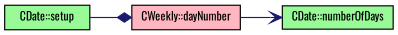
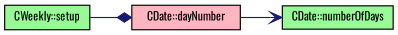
  digraph {
    fontname=Oswald
    rankdir=LR
    node [color=black fillcolor=palegreen fontname=Oswald fontsize=10 shape=record style=filled]
    edge [color=midnightblue fontname=Oswald fontsize=10 labelfontname=Helvetica labelfontsize=10 style=solid]
-   n1 [fontcolor=black height=0.2 label="CDate::setup" width=0.4]
-   n2 [fillcolor=lightpink height=0.2 label="CWeekly::dayNumber" width=0.4]
+   n1 [fontcolor=black height=0.2 label="CWeekly::setup" width=0.4]
+   n2 [fillcolor=lightpink height=0.2 label="CDate::dayNumber" width=0.4]
    n3 [height=0.2 label="CDate::numberOfDays" width=0.4]
    n1 -> n2 [arrowhead=diamond]
    n2 -> n3 [arrowhead=vee]
  }
